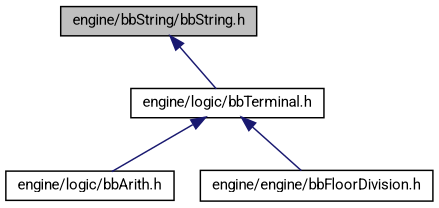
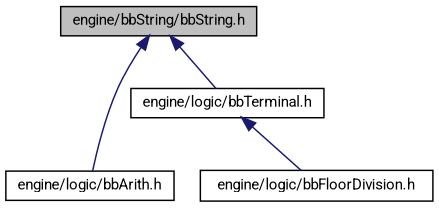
  digraph {
    fontname=Roboto
    node [color=black fillcolor=white fontname=Roboto fontsize=10 shape=record style=filled]
    edge [color=midnightblue dir=back fontname=Roboto fontsize=10 labelfontname=Helvetica labelfontsize=10 style=solid]
    n1 [fillcolor=grey75 fontcolor=black height=0.2 label="engine/bbString/bbString.h" width=0.4]
    n2 [height=0.2 label="engine/logic/bbTerminal.h" width=0.4]
    n3 [height=0.2 label="engine/logic/bbArith.h" width=0.4]
-   n4 [height=0.2 label="engine/engine/bbFloorDivision.h" width=0.4]
+   n4 [height=0.2 label="engine/logic/bbFloorDivision.h" width=0.4]
    n1 -> n2
-   n2 -> n3
+   n1 -> n3
    n2 -> n4
  }
